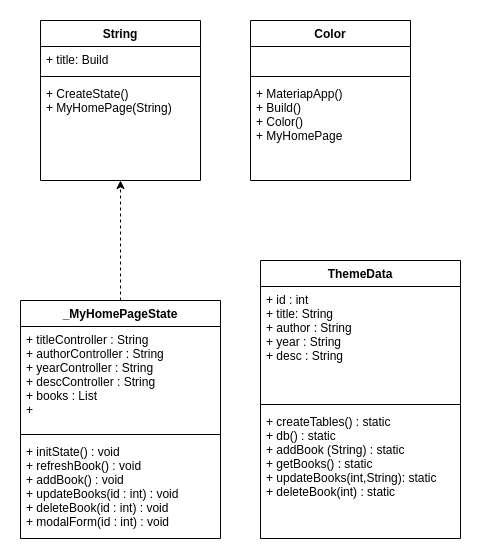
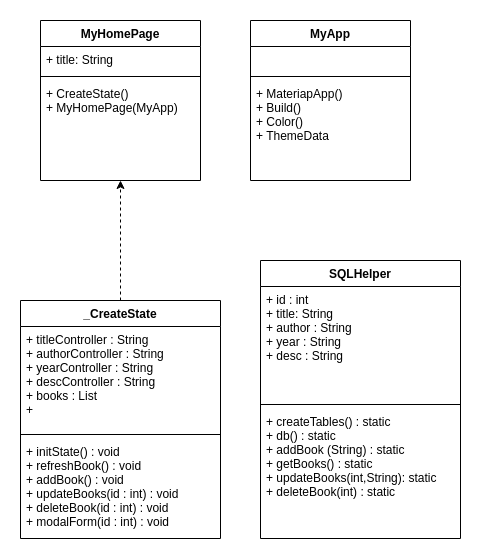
  <mxCell id="0" />
  <mxCell id="1" parent="0" />
- <mxCell id="2" value="String" style="swimlane;fontStyle=1;align=center;verticalAlign=top;childLayout=stackLayout;horizontal=1;startSize=26;horizontalStack=0;resizeParent=1;resizeParentMax=0;resizeLast=0;collapsible=1;marginBottom=0;" vertex="1" parent="1"><mxGeometry x="40" y="20" width="160" height="160" as="geometry" /></mxCell>
- <mxCell id="3" value="+ title: Build" style="text;strokeColor=none;fillColor=none;align=left;verticalAlign=top;spacingLeft=4;spacingRight=4;overflow=hidden;rotatable=0;points=[[0,0.5],[1,0.5]];portConstraint=eastwest;" vertex="1" parent="2"><mxGeometry y="26" width="160" height="26" as="geometry" /></mxCell>
+ <mxCell id="2" value="MyHomePage" style="swimlane;fontStyle=1;align=center;verticalAlign=top;childLayout=stackLayout;horizontal=1;startSize=26;horizontalStack=0;resizeParent=1;resizeParentMax=0;resizeLast=0;collapsible=1;marginBottom=0;" vertex="1" parent="1"><mxGeometry x="40" y="20" width="160" height="160" as="geometry" /></mxCell>
+ <mxCell id="3" value="+ title: String" style="text;strokeColor=none;fillColor=none;align=left;verticalAlign=top;spacingLeft=4;spacingRight=4;overflow=hidden;rotatable=0;points=[[0,0.5],[1,0.5]];portConstraint=eastwest;" vertex="1" parent="2"><mxGeometry y="26" width="160" height="26" as="geometry" /></mxCell>
  <mxCell id="4" value="" style="line;strokeWidth=1;fillColor=none;align=left;verticalAlign=middle;spacingTop=-1;spacingLeft=3;spacingRight=3;rotatable=0;labelPosition=right;points=[];portConstraint=eastwest;" vertex="1" parent="2"><mxGeometry y="52" width="160" height="8" as="geometry" /></mxCell>
- <mxCell id="5" value="+ CreateState()&#10;+ MyHomePage(String)" style="text;strokeColor=none;fillColor=none;align=left;verticalAlign=top;spacingLeft=4;spacingRight=4;overflow=hidden;rotatable=0;points=[[0,0.5],[1,0.5]];portConstraint=eastwest;" vertex="1" parent="2"><mxGeometry y="60" width="160" height="100" as="geometry" /></mxCell>
- <mxCell id="6" value="_MyHomePageState" style="swimlane;fontStyle=1;align=center;verticalAlign=top;childLayout=stackLayout;horizontal=1;startSize=26;horizontalStack=0;resizeParent=1;resizeParentMax=0;resizeLast=0;collapsible=1;marginBottom=0;" vertex="1" parent="1"><mxGeometry x="20" y="300" width="200" height="238" as="geometry"><mxRectangle x="190" y="820" width="150" height="26" as="alternateBounds" /></mxGeometry></mxCell>
+ <mxCell id="5" value="+ CreateState()&#10;+ MyHomePage(MyApp)" style="text;strokeColor=none;fillColor=none;align=left;verticalAlign=top;spacingLeft=4;spacingRight=4;overflow=hidden;rotatable=0;points=[[0,0.5],[1,0.5]];portConstraint=eastwest;" vertex="1" parent="2"><mxGeometry y="60" width="160" height="100" as="geometry" /></mxCell>
+ <mxCell id="6" value="_CreateState" style="swimlane;fontStyle=1;align=center;verticalAlign=top;childLayout=stackLayout;horizontal=1;startSize=26;horizontalStack=0;resizeParent=1;resizeParentMax=0;resizeLast=0;collapsible=1;marginBottom=0;" vertex="1" parent="1"><mxGeometry x="20" y="300" width="200" height="238" as="geometry"><mxRectangle x="190" y="820" width="150" height="26" as="alternateBounds" /></mxGeometry></mxCell>
  <mxCell id="7" value="+ titleController : String&#10;+ authorController : String&#10;+ yearController : String&#10;+ descController : String&#10;+ books : List&#10;+" style="text;strokeColor=none;fillColor=none;align=left;verticalAlign=top;spacingLeft=4;spacingRight=4;overflow=hidden;rotatable=0;points=[[0,0.5],[1,0.5]];portConstraint=eastwest;" vertex="1" parent="6"><mxGeometry y="26" width="200" height="104" as="geometry" /></mxCell>
  <mxCell id="8" value="" style="line;strokeWidth=1;fillColor=none;align=left;verticalAlign=middle;spacingTop=-1;spacingLeft=3;spacingRight=3;rotatable=0;labelPosition=right;points=[];portConstraint=eastwest;" vertex="1" parent="6"><mxGeometry y="130" width="200" height="8" as="geometry" /></mxCell>
  <mxCell id="9" value="+ initState() : void&#10;+ refreshBook() : void&#10;+ addBook() : void&#10;+ updateBooks(id : int) : void&#10;+ deleteBook(id : int) : void&#10;+ modalForm(id : int) : void" style="text;strokeColor=none;fillColor=none;align=left;verticalAlign=top;spacingLeft=4;spacingRight=4;overflow=hidden;rotatable=0;points=[[0,0.5],[1,0.5]];portConstraint=eastwest;" vertex="1" parent="6"><mxGeometry y="138" width="200" height="100" as="geometry" /></mxCell>
- <mxCell id="10" value="ThemeData" style="swimlane;fontStyle=1;align=center;verticalAlign=top;childLayout=stackLayout;horizontal=1;startSize=26;horizontalStack=0;resizeParent=1;resizeParentMax=0;resizeLast=0;collapsible=1;marginBottom=0;" vertex="1" parent="1"><mxGeometry x="260" y="260" width="200" height="278" as="geometry" /></mxCell>
+ <mxCell id="10" value="SQLHelper" style="swimlane;fontStyle=1;align=center;verticalAlign=top;childLayout=stackLayout;horizontal=1;startSize=26;horizontalStack=0;resizeParent=1;resizeParentMax=0;resizeLast=0;collapsible=1;marginBottom=0;" vertex="1" parent="1"><mxGeometry x="260" y="260" width="200" height="278" as="geometry" /></mxCell>
  <mxCell id="11" value="+ id : int&#10;+ title: String&#10;+ author : String&#10;+ year : String&#10;+ desc : String&#10;" style="text;strokeColor=none;fillColor=none;align=left;verticalAlign=top;spacingLeft=4;spacingRight=4;overflow=hidden;rotatable=0;points=[[0,0.5],[1,0.5]];portConstraint=eastwest;" vertex="1" parent="10"><mxGeometry y="26" width="200" height="114" as="geometry" /></mxCell>
  <mxCell id="12" value="" style="line;strokeWidth=1;fillColor=none;align=left;verticalAlign=middle;spacingTop=-1;spacingLeft=3;spacingRight=3;rotatable=0;labelPosition=right;points=[];portConstraint=eastwest;" vertex="1" parent="10"><mxGeometry y="140" width="200" height="8" as="geometry" /></mxCell>
  <mxCell id="13" value="+ createTables() : static&#10;+ db() : static &#10;+ addBook (String) : static&#10;+ getBooks() : static&#10;+ updateBooks(int,String): static&#10;+ deleteBook(int) : static&#10;&#10;" style="text;strokeColor=none;fillColor=none;align=left;verticalAlign=top;spacingLeft=4;spacingRight=4;overflow=hidden;rotatable=0;points=[[0,0.5],[1,0.5]];portConstraint=eastwest;" vertex="1" parent="10"><mxGeometry y="148" width="200" height="130" as="geometry" /></mxCell>
- <mxCell id="14" value="Color" style="swimlane;fontStyle=1;align=center;verticalAlign=top;childLayout=stackLayout;horizontal=1;startSize=26;horizontalStack=0;resizeParent=1;resizeParentMax=0;resizeLast=0;collapsible=1;marginBottom=0;" vertex="1" parent="1"><mxGeometry x="250" y="20" width="160" height="160" as="geometry" /></mxCell>
+ <mxCell id="14" value="MyApp" style="swimlane;fontStyle=1;align=center;verticalAlign=top;childLayout=stackLayout;horizontal=1;startSize=26;horizontalStack=0;resizeParent=1;resizeParentMax=0;resizeLast=0;collapsible=1;marginBottom=0;" vertex="1" parent="1"><mxGeometry x="250" y="20" width="160" height="160" as="geometry" /></mxCell>
  <mxCell id="15" value="-" style="text;strokeColor=none;fillColor=none;align=left;verticalAlign=top;spacingLeft=4;spacingRight=4;overflow=hidden;rotatable=0;points=[[0,0.5],[1,0.5]];portConstraint=eastwest;fontColor=#FFFFFF;" vertex="1" parent="14"><mxGeometry y="26" width="160" height="26" as="geometry" /></mxCell>
  <mxCell id="16" value="" style="line;strokeWidth=1;fillColor=none;align=left;verticalAlign=middle;spacingTop=-1;spacingLeft=3;spacingRight=3;rotatable=0;labelPosition=right;points=[];portConstraint=eastwest;" vertex="1" parent="14"><mxGeometry y="52" width="160" height="8" as="geometry" /></mxCell>
- <mxCell id="17" value="+ MateriapApp()&#10;+ Build()&#10;+ Color()&#10;+ MyHomePage" style="text;strokeColor=none;fillColor=none;align=left;verticalAlign=top;spacingLeft=4;spacingRight=4;overflow=hidden;rotatable=0;points=[[0,0.5],[1,0.5]];portConstraint=eastwest;" vertex="1" parent="14"><mxGeometry y="60" width="160" height="100" as="geometry" /></mxCell>
+ <mxCell id="17" value="+ MateriapApp()&#10;+ Build()&#10;+ Color()&#10;+ ThemeData" style="text;strokeColor=none;fillColor=none;align=left;verticalAlign=top;spacingLeft=4;spacingRight=4;overflow=hidden;rotatable=0;points=[[0,0.5],[1,0.5]];portConstraint=eastwest;" vertex="1" parent="14"><mxGeometry y="60" width="160" height="100" as="geometry" /></mxCell>
  <mxCell id="18" value="" style="endArrow=classic;html=1;fontColor=#FFFFFF;exitX=0.5;exitY=0;exitDx=0;exitDy=0;dashed=1;" edge="1" parent="1" source="6" target="5"><mxGeometry width="50" height="50" relative="1" as="geometry"><mxPoint x="160" y="280" as="sourcePoint" /><mxPoint x="190" y="120" as="targetPoint" /></mxGeometry></mxCell>
